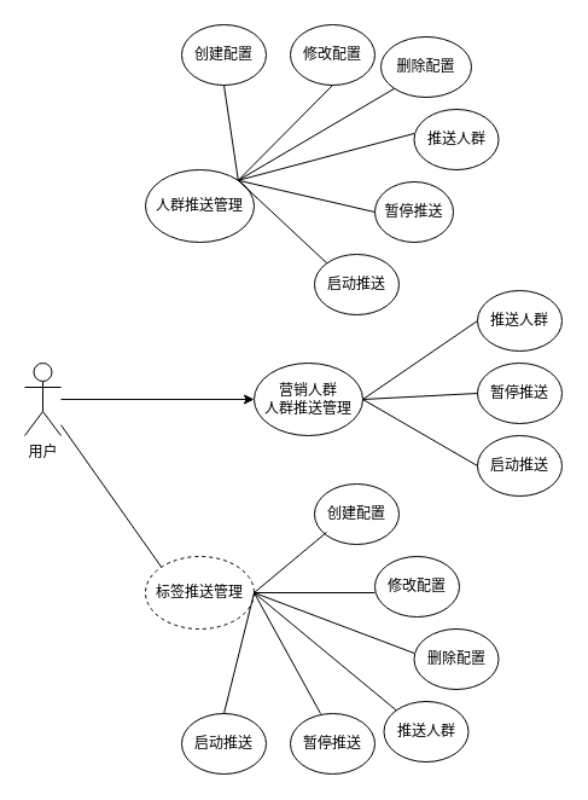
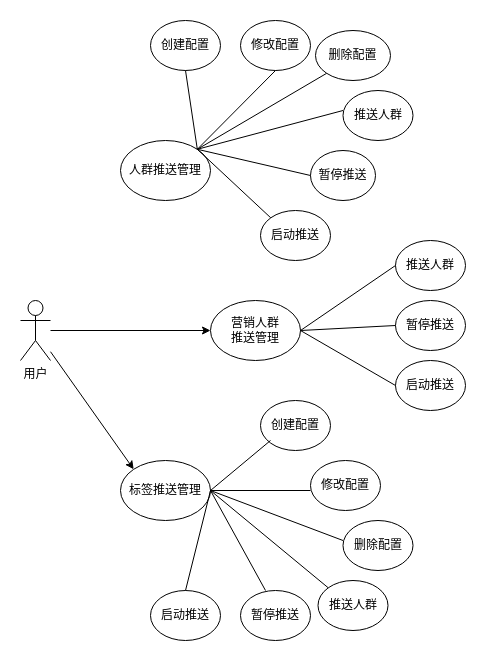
  <mxCell id="0" />
  <mxCell id="1" parent="0" />
  <mxCell id="2" style="edgeStyle=none;rounded=0;orthogonalLoop=1;jettySize=auto;html=1;entryX=0;entryY=0.5;entryDx=0;entryDy=0;" edge="1" parent="1" source="4" target="6"><mxGeometry relative="1" as="geometry" /></mxCell>
- <mxCell id="3" style="edgeStyle=none;rounded=0;orthogonalLoop=1;jettySize=auto;html=1;entryX=0;entryY=0;entryDx=0;entryDy=0;endArrow=none;" edge="1" parent="1" source="4" target="7"><mxGeometry relative="1" as="geometry" /></mxCell>
+ <mxCell id="3" style="edgeStyle=none;rounded=0;orthogonalLoop=1;jettySize=auto;html=1;entryX=0;entryY=0;entryDx=0;entryDy=0;" edge="1" parent="1" source="4" target="7"><mxGeometry relative="1" as="geometry" /></mxCell>
  <mxCell id="4" value="用户" style="shape=umlActor;verticalLabelPosition=bottom;verticalAlign=top;html=1;outlineConnect=0;" vertex="1" parent="1"><mxGeometry x="20" y="300" width="30" height="60" as="geometry" /></mxCell>
  <mxCell id="5" value="人群推送管理" style="ellipse;whiteSpace=wrap;html=1;" vertex="1" parent="1"><mxGeometry x="120" y="140" width="90" height="60" as="geometry" /></mxCell>
- <mxCell id="6" value="营销人群&lt;br&gt;人群推送管理" style="ellipse;whiteSpace=wrap;html=1;" vertex="1" parent="1"><mxGeometry x="210" y="300" width="90" height="60" as="geometry" /></mxCell>
- <mxCell id="7" value="标签推送管理" style="ellipse;whiteSpace=wrap;html=1;dashed=1;" vertex="1" parent="1"><mxGeometry x="120" y="460" width="90" height="60" as="geometry" /></mxCell>
+ <mxCell id="6" value="营销人群&lt;br&gt;推送管理" style="ellipse;whiteSpace=wrap;html=1;" vertex="1" parent="1"><mxGeometry x="210" y="300" width="90" height="60" as="geometry" /></mxCell>
+ <mxCell id="7" value="标签推送管理" style="ellipse;whiteSpace=wrap;html=1;" vertex="1" parent="1"><mxGeometry x="120" y="460" width="90" height="60" as="geometry" /></mxCell>
  <mxCell id="8" value="创建配置" style="ellipse;whiteSpace=wrap;html=1;" vertex="1" parent="1"><mxGeometry x="150" y="20" width="70" height="50" as="geometry" /></mxCell>
  <mxCell id="9" value="删除配置" style="ellipse;whiteSpace=wrap;html=1;" vertex="1" parent="1"><mxGeometry x="315" y="30" width="75" height="50" as="geometry" /></mxCell>
  <mxCell id="10" value="修改配置" style="ellipse;whiteSpace=wrap;html=1;" vertex="1" parent="1"><mxGeometry x="240" y="20" width="70" height="50" as="geometry" /></mxCell>
  <mxCell id="11" value="推送人群&lt;span style=&quot;color: rgba(0, 0, 0, 0); font-family: monospace; font-size: 0px; text-align: start;&quot;&gt;%3CmxGraphModel%3E%3Croot%3E%3CmxCell%20id%3D%220%22%2F%3E%3CmxCell%20id%3D%221%22%20parent%3D%220%22%2F%3E%3CmxCell%20id%3D%222%22%20value%3D%22%E4%BA%BA%E7%BE%A4%E6%8E%A8%E9%80%81%E7%AE%A1%E7%90%86%22%20style%3D%22ellipse%3BwhiteSpace%3Dwrap%3Bhtml%3D1%3B%22%20vertex%3D%221%22%20parent%3D%221%22%3E%3CmxGeometry%20x%3D%22170%22%20y%3D%22170%22%20width%3D%2290%22%20height%3D%2260%22%20as%3D%22geometry%22%2F%3E%3C%2FmxCell%3E%3C%2Froot%3E%3C%2FmxGraphModel%3E&lt;/span&gt;" style="ellipse;whiteSpace=wrap;html=1;" vertex="1" parent="1"><mxGeometry x="342.5" y="90" width="70" height="50" as="geometry" /></mxCell>
  <mxCell id="12" value="启动推送" style="ellipse;whiteSpace=wrap;html=1;" vertex="1" parent="1"><mxGeometry x="260" y="210" width="70" height="50" as="geometry" /></mxCell>
  <mxCell id="13" value="暂停推送" style="ellipse;whiteSpace=wrap;html=1;" vertex="1" parent="1"><mxGeometry x="310" y="150" width="65" height="50" as="geometry" /></mxCell>
  <mxCell id="14" value="启动推送" style="ellipse;whiteSpace=wrap;html=1;" vertex="1" parent="1"><mxGeometry x="395" y="360" width="70" height="50" as="geometry" /></mxCell>
  <mxCell id="15" value="暂停推送" style="ellipse;whiteSpace=wrap;html=1;" vertex="1" parent="1"><mxGeometry x="395" y="300" width="70" height="50" as="geometry" /></mxCell>
  <mxCell id="16" value="推送人群" style="ellipse;whiteSpace=wrap;html=1;" vertex="1" parent="1"><mxGeometry x="395" y="240" width="70" height="50" as="geometry" /></mxCell>
  <mxCell id="17" value="启动推送" style="ellipse;whiteSpace=wrap;html=1;" vertex="1" parent="1"><mxGeometry x="150" y="590" width="70" height="50" as="geometry" /></mxCell>
  <mxCell id="18" value="暂停推送" style="ellipse;whiteSpace=wrap;html=1;" vertex="1" parent="1"><mxGeometry x="240" y="590" width="70" height="50" as="geometry" /></mxCell>
  <mxCell id="19" value="推送人群&lt;span style=&quot;color: rgba(0, 0, 0, 0); font-family: monospace; font-size: 0px; text-align: start;&quot;&gt;%3CmxGraphModel%3E%3Croot%3E%3CmxCell%20id%3D%220%22%2F%3E%3CmxCell%20id%3D%221%22%20parent%3D%220%22%2F%3E%3CmxCell%20id%3D%222%22%20value%3D%22%E4%BA%BA%E7%BE%A4%E6%8E%A8%E9%80%81%E7%AE%A1%E7%90%86%22%20style%3D%22ellipse%3BwhiteSpace%3Dwrap%3Bhtml%3D1%3B%22%20vertex%3D%221%22%20parent%3D%221%22%3E%3CmxGeometry%20x%3D%22170%22%20y%3D%22170%22%20width%3D%2290%22%20height%3D%2260%22%20as%3D%22geometry%22%2F%3E%3C%2FmxCell%3E%3C%2Froot%3E%3C%2FmxGraphModel%3E&lt;/span&gt;" style="ellipse;whiteSpace=wrap;html=1;" vertex="1" parent="1"><mxGeometry x="317.5" y="580" width="70" height="50" as="geometry" /></mxCell>
  <mxCell id="20" value="删除配置" style="ellipse;whiteSpace=wrap;html=1;" vertex="1" parent="1"><mxGeometry x="342.5" y="520" width="70" height="50" as="geometry" /></mxCell>
  <mxCell id="21" value="修改配置" style="ellipse;whiteSpace=wrap;html=1;" vertex="1" parent="1"><mxGeometry x="310" y="460" width="70" height="50" as="geometry" /></mxCell>
  <mxCell id="22" value="创建配置" style="ellipse;whiteSpace=wrap;html=1;" vertex="1" parent="1"><mxGeometry x="260" y="400" width="70" height="50" as="geometry" /></mxCell>
  <mxCell id="23" value="" style="endArrow=none;html=1;rounded=0;entryX=0.5;entryY=1;entryDx=0;entryDy=0;exitX=1;exitY=0;exitDx=0;exitDy=0;" edge="1" parent="1" source="5" target="10"><mxGeometry width="50" height="50" relative="1" as="geometry"><mxPoint x="200" y="150" as="sourcePoint" /><mxPoint x="250" y="100" as="targetPoint" /></mxGeometry></mxCell>
  <mxCell id="24" value="" style="endArrow=none;html=1;rounded=0;entryX=0.5;entryY=1;entryDx=0;entryDy=0;exitX=1;exitY=0;exitDx=0;exitDy=0;" edge="1" parent="1" source="5"><mxGeometry width="50" height="50" relative="1" as="geometry"><mxPoint x="110" y="150" as="sourcePoint" /><mxPoint x="185" y="70" as="targetPoint" /></mxGeometry></mxCell>
  <mxCell id="25" value="" style="endArrow=none;html=1;rounded=0;entryX=0;entryY=1;entryDx=0;entryDy=0;exitX=1;exitY=0;exitDx=0;exitDy=0;" edge="1" parent="1" source="5" target="9"><mxGeometry width="50" height="50" relative="1" as="geometry"><mxPoint x="220" y="170" as="sourcePoint" /><mxPoint x="295" y="90" as="targetPoint" /></mxGeometry></mxCell>
  <mxCell id="26" value="" style="endArrow=none;html=1;rounded=0;entryX=0.5;entryY=1;entryDx=0;entryDy=0;exitX=1;exitY=0;exitDx=0;exitDy=0;" edge="1" parent="1" source="5"><mxGeometry width="50" height="50" relative="1" as="geometry"><mxPoint x="200" y="150" as="sourcePoint" /><mxPoint x="342.5" y="110" as="targetPoint" /></mxGeometry></mxCell>
  <mxCell id="27" value="" style="endArrow=none;html=1;rounded=0;entryX=0;entryY=0.5;entryDx=0;entryDy=0;exitX=1;exitY=0;exitDx=0;exitDy=0;" edge="1" parent="1" source="5" target="13"><mxGeometry width="50" height="50" relative="1" as="geometry"><mxPoint x="200" y="150" as="sourcePoint" /><mxPoint x="315" y="110" as="targetPoint" /></mxGeometry></mxCell>
  <mxCell id="28" value="" style="endArrow=none;html=1;rounded=0;entryX=0;entryY=0;entryDx=0;entryDy=0;exitX=1;exitY=0;exitDx=0;exitDy=0;" edge="1" parent="1" source="5" target="12"><mxGeometry width="50" height="50" relative="1" as="geometry"><mxPoint x="250" y="200" as="sourcePoint" /><mxPoint x="325" y="120" as="targetPoint" /></mxGeometry></mxCell>
  <mxCell id="29" value="" style="endArrow=none;html=1;rounded=0;exitX=1;exitY=0.5;exitDx=0;exitDy=0;entryX=0;entryY=0.5;entryDx=0;entryDy=0;" edge="1" parent="1" source="6" target="16"><mxGeometry width="50" height="50" relative="1" as="geometry"><mxPoint x="330" y="270" as="sourcePoint" /><mxPoint x="380" y="220" as="targetPoint" /></mxGeometry></mxCell>
  <mxCell id="30" value="" style="endArrow=none;html=1;rounded=0;entryX=0;entryY=0.5;entryDx=0;entryDy=0;" edge="1" parent="1" target="15"><mxGeometry width="50" height="50" relative="1" as="geometry"><mxPoint x="300" y="330" as="sourcePoint" /><mxPoint x="375" y="250" as="targetPoint" /></mxGeometry></mxCell>
  <mxCell id="31" value="" style="endArrow=none;html=1;rounded=0;entryX=0.5;entryY=1;entryDx=0;entryDy=0;exitX=1;exitY=0.5;exitDx=0;exitDy=0;" edge="1" parent="1" source="6"><mxGeometry width="50" height="50" relative="1" as="geometry"><mxPoint x="320" y="465" as="sourcePoint" /><mxPoint x="395" y="385" as="targetPoint" /></mxGeometry></mxCell>
  <mxCell id="32" value="" style="endArrow=none;html=1;rounded=0;exitX=1;exitY=0.5;exitDx=0;exitDy=0;" edge="1" parent="1" source="7"><mxGeometry width="50" height="50" relative="1" as="geometry"><mxPoint x="330" y="390" as="sourcePoint" /><mxPoint x="270" y="440" as="targetPoint" /></mxGeometry></mxCell>
  <mxCell id="33" value="" style="endArrow=none;html=1;rounded=0;entryX=0.5;entryY=1;entryDx=0;entryDy=0;exitX=1;exitY=0.5;exitDx=0;exitDy=0;" edge="1" parent="1" source="7"><mxGeometry width="50" height="50" relative="1" as="geometry"><mxPoint x="235" y="570" as="sourcePoint" /><mxPoint x="310" y="490" as="targetPoint" /></mxGeometry></mxCell>
  <mxCell id="34" value="" style="endArrow=none;html=1;rounded=0;entryX=0.5;entryY=1;entryDx=0;entryDy=0;exitX=1;exitY=0.5;exitDx=0;exitDy=0;" edge="1" parent="1" source="7"><mxGeometry width="50" height="50" relative="1" as="geometry"><mxPoint x="267.5" y="620" as="sourcePoint" /><mxPoint x="342.5" y="540" as="targetPoint" /></mxGeometry></mxCell>
  <mxCell id="35" value="" style="endArrow=none;html=1;rounded=0;entryX=0;entryY=0;entryDx=0;entryDy=0;exitX=1;exitY=0.5;exitDx=0;exitDy=0;" edge="1" parent="1" source="7" target="19"><mxGeometry width="50" height="50" relative="1" as="geometry"><mxPoint x="330" y="450" as="sourcePoint" /><mxPoint x="380" y="400" as="targetPoint" /></mxGeometry></mxCell>
  <mxCell id="36" value="" style="endArrow=none;html=1;rounded=0;entryX=0.5;entryY=1;entryDx=0;entryDy=0;exitX=1;exitY=0.5;exitDx=0;exitDy=0;" edge="1" parent="1" source="7"><mxGeometry width="50" height="50" relative="1" as="geometry"><mxPoint x="190" y="670" as="sourcePoint" /><mxPoint x="265" y="590" as="targetPoint" /></mxGeometry></mxCell>
  <mxCell id="37" value="" style="endArrow=none;html=1;rounded=0;entryX=0.5;entryY=0;entryDx=0;entryDy=0;exitX=1;exitY=0.5;exitDx=0;exitDy=0;" edge="1" parent="1" source="7" target="17"><mxGeometry width="50" height="50" relative="1" as="geometry"><mxPoint x="330" y="450" as="sourcePoint" /><mxPoint x="380" y="400" as="targetPoint" /></mxGeometry></mxCell>
